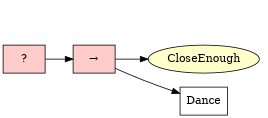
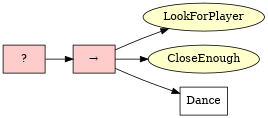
  digraph {
    rankdir=LR
    node [fillcolor="#ffcccc" shape=box style=filled]
    edge [dir=forward]
    n1 [label="?"]
    n2 [label="&rarr;"]
+   n3 [fillcolor="#ffffcc" label=LookForPlayer shape=ellipse]
    n4 [fillcolor="#ffffcc" label=CloseEnough shape=ellipse]
    n5 [fillcolor=white label=Dance]
    subgraph sub_1 {
      rank=same
    }
    n1 -> n2
+   n2 -> n3
    n2 -> n4
    n2 -> n5
  }
